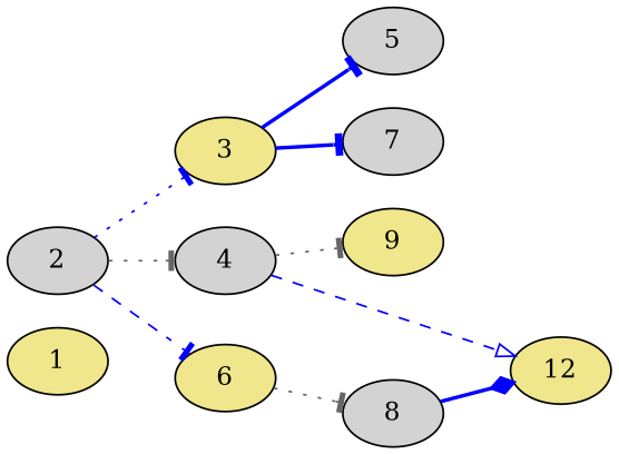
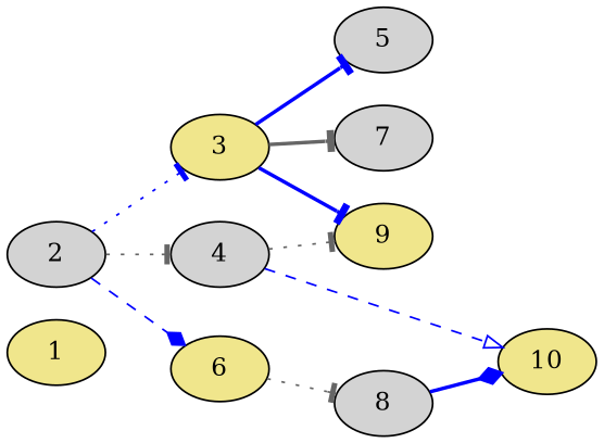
  digraph {
    rankdir=LR
    node [fillcolor=khaki style=filled]
    edge [arrowhead=tee color=blue style=dotted]
    1 [alpha=45.98]
    2 [alpha=25.77 fillcolor=lightgrey]
    3 [alpha=49.08]
    4 [alpha=47.08 fillcolor=lightgrey]
    6 [alpha=49.52]
    5 [alpha=22.15 fillcolor=lightgrey]
    7 [alpha=21.32 fillcolor=lightgrey]
    9 [alpha=37.49]
-   10 [alpha=23.40 label=12]
+   10 [alpha=23.40]
    8 [alpha=35.52 fillcolor=lightgrey]
    2 -> 3
    2 -> 4 [color=gray40]
-   2 -> 6 [style=dashed]
+   2 -> 6 [arrowhead=diamond style=dashed]
    3 -> 5 [style=bold]
-   3 -> 7 [style=bold]
+   3 -> 7 [color=gray40 style=bold]
+   3 -> 9 [style=bold]
    4 -> 9 [color=gray40]
    4 -> 10 [arrowhead=onormal style=dashed]
    6 -> 8 [color=gray40]
    8 -> 10 [arrowhead=diamond style=bold]
  }
